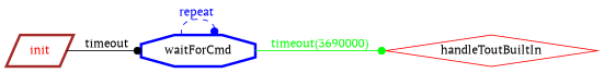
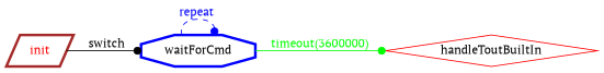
  digraph {
    fontname="PT Serif"
    rankdir=LR
    node [fontname="PT Serif" penwidth=3]
    edge [arrowhead=dot fontname="PT Serif"]
    init [color=brown fontcolor=red shape=parallelogram]
    waitForCmd [color=blue fontcolor=black shape=octagon]
    handleToutBuiltIn [color=red shape=diamond penwidth=""]
-   init -> waitForCmd [color=black fontcolor=black label=timeout]
+   init -> waitForCmd [color=black fontcolor=black label=switch]
    waitForCmd -> waitForCmd [color=blue fontcolor=blue label="repeat " style=dashed]
-   waitForCmd -> handleToutBuiltIn [color=green fontcolor=green label="timeout(3690000)"]
+   waitForCmd -> handleToutBuiltIn [color=green fontcolor=green label="timeout(3600000)"]
  }
